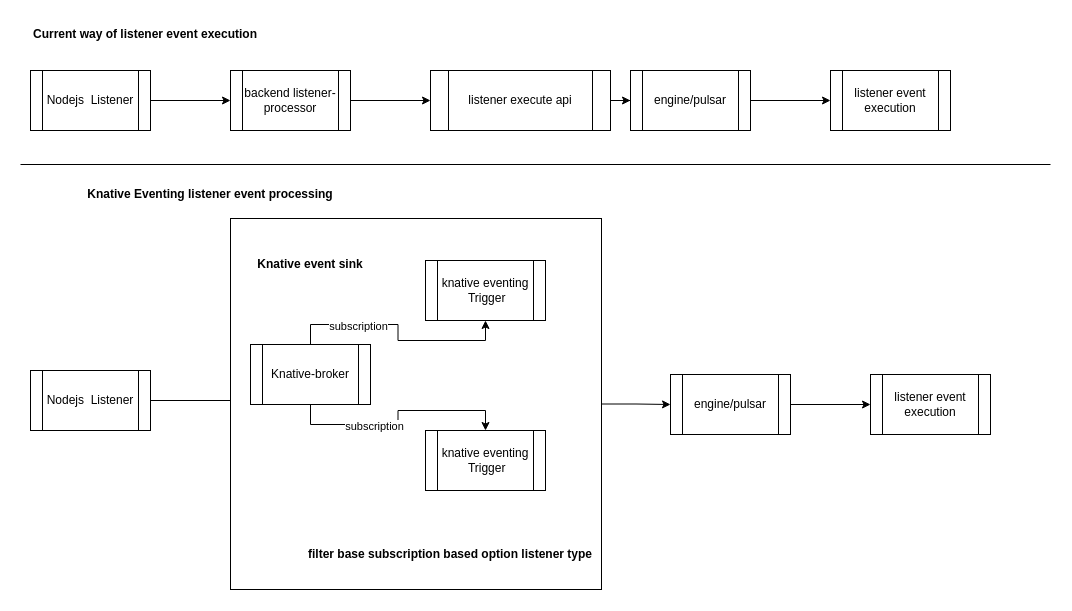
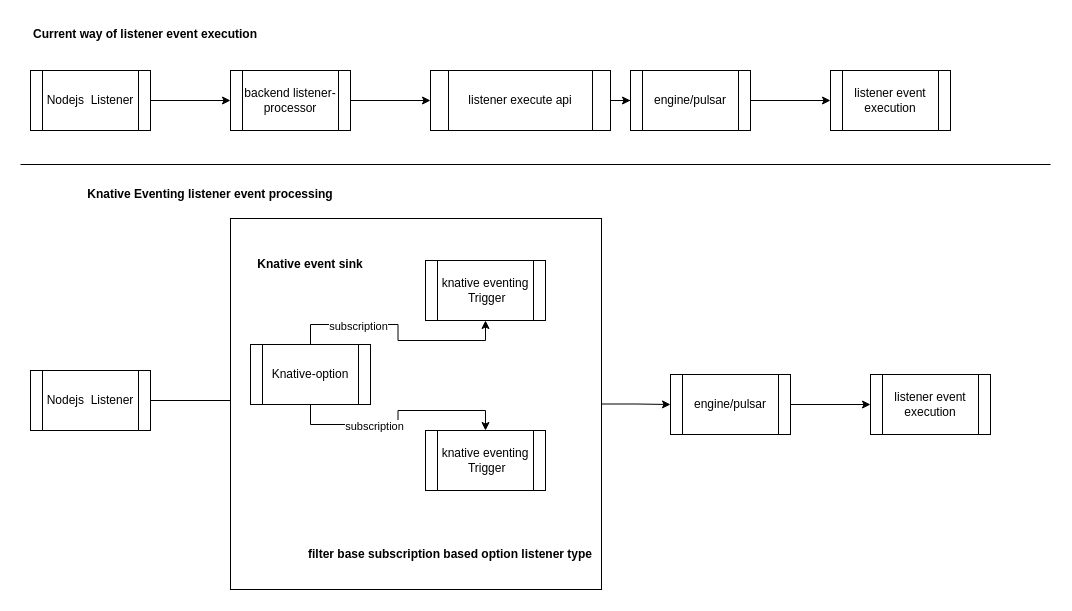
  <mxCell id="0" />
  <mxCell id="1" parent="0" />
  <mxCell id="2" value="" style="edgeStyle=orthogonalEdgeStyle;rounded=0;orthogonalLoop=1;jettySize=auto;html=1;" edge="1" parent="1" source="3" target="5"><mxGeometry relative="1" as="geometry" /></mxCell>
  <mxCell id="3" value="Nodejs &amp;nbsp;Listener" style="shape=process;whiteSpace=wrap;html=1;backgroundOutline=1;" vertex="1" parent="1"><mxGeometry x="30" y="70" width="120" height="60" as="geometry" /></mxCell>
  <mxCell id="4" value="" style="edgeStyle=orthogonalEdgeStyle;rounded=0;orthogonalLoop=1;jettySize=auto;html=1;" edge="1" parent="1" source="5" target="7"><mxGeometry relative="1" as="geometry" /></mxCell>
  <mxCell id="5" value="backend listener-processor" style="shape=process;whiteSpace=wrap;html=1;backgroundOutline=1;" vertex="1" parent="1"><mxGeometry x="230" y="70" width="120" height="60" as="geometry" /></mxCell>
  <mxCell id="6" value="" style="edgeStyle=orthogonalEdgeStyle;rounded=0;orthogonalLoop=1;jettySize=auto;html=1;" edge="1" parent="1" source="7" target="9"><mxGeometry relative="1" as="geometry" /></mxCell>
  <mxCell id="7" value="listener execute api" style="shape=process;whiteSpace=wrap;html=1;backgroundOutline=1;" vertex="1" parent="1"><mxGeometry x="430" y="70" width="180" height="60" as="geometry" /></mxCell>
  <mxCell id="8" value="" style="edgeStyle=orthogonalEdgeStyle;rounded=0;orthogonalLoop=1;jettySize=auto;html=1;" edge="1" parent="1" source="9" target="10"><mxGeometry relative="1" as="geometry" /></mxCell>
  <mxCell id="9" value="engine/pulsar" style="shape=process;whiteSpace=wrap;html=1;backgroundOutline=1;" vertex="1" parent="1"><mxGeometry x="630" y="70" width="120" height="60" as="geometry" /></mxCell>
  <mxCell id="10" value="listener event execution" style="shape=process;whiteSpace=wrap;html=1;backgroundOutline=1;" vertex="1" parent="1"><mxGeometry x="830" y="70" width="120" height="60" as="geometry" /></mxCell>
  <mxCell id="11" value="" style="line;strokeWidth=1;fillColor=none;align=left;verticalAlign=middle;spacingTop=-1;spacingLeft=3;spacingRight=3;rotatable=0;labelPosition=right;points=[];portConstraint=eastwest;strokeColor=inherit;" vertex="1" parent="1"><mxGeometry x="20" y="160" width="1030" height="8" as="geometry" /></mxCell>
  <mxCell id="12" value="Current way of listener event execution" style="text;align=center;fontStyle=1;verticalAlign=middle;spacingLeft=3;spacingRight=3;strokeColor=none;rotatable=0;points=[[0,0.5],[1,0.5]];portConstraint=eastwest;" vertex="1" parent="1"><mxGeometry x="20" y="20" width="250" height="26" as="geometry" /></mxCell>
  <mxCell id="13" value="Knative Eventing listener event processing" style="text;align=center;fontStyle=1;verticalAlign=middle;spacingLeft=3;spacingRight=3;strokeColor=none;rotatable=0;points=[[0,0.5],[1,0.5]];portConstraint=eastwest;" vertex="1" parent="1"><mxGeometry x="85" y="180" width="250" height="26" as="geometry" /></mxCell>
  <mxCell id="14" value="" style="edgeStyle=orthogonalEdgeStyle;rounded=0;orthogonalLoop=1;jettySize=auto;html=1;" edge="1" parent="1" source="15"><mxGeometry relative="1" as="geometry"><mxPoint x="260" y="280" as="targetPoint" /></mxGeometry></mxCell>
  <mxCell id="15" value="Nodejs &amp;nbsp;Listener" style="shape=process;whiteSpace=wrap;html=1;backgroundOutline=1;" vertex="1" parent="1"><mxGeometry x="30" y="370" width="120" height="60" as="geometry" /></mxCell>
  <mxCell id="16" style="edgeStyle=orthogonalEdgeStyle;rounded=0;orthogonalLoop=1;jettySize=auto;html=1;" edge="1" parent="1" source="17" target="27"><mxGeometry relative="1" as="geometry" /></mxCell>
  <mxCell id="17" value="" style="whiteSpace=wrap;html=1;aspect=fixed;" vertex="1" parent="1"><mxGeometry x="230" y="218" width="371" height="371" as="geometry" /></mxCell>
  <mxCell id="18" style="edgeStyle=orthogonalEdgeStyle;rounded=0;orthogonalLoop=1;jettySize=auto;html=1;exitX=0.5;exitY=0;exitDx=0;exitDy=0;" edge="1" parent="1" source="22" target="24"><mxGeometry relative="1" as="geometry" /></mxCell>
  <mxCell id="19" value="subscription" style="edgeLabel;html=1;align=center;verticalAlign=middle;resizable=0;points=[];" vertex="1" connectable="0" parent="18"><mxGeometry x="-0.42" y="-1" relative="1" as="geometry"><mxPoint as="offset" /></mxGeometry></mxCell>
  <mxCell id="20" style="edgeStyle=orthogonalEdgeStyle;rounded=0;orthogonalLoop=1;jettySize=auto;html=1;exitX=0.5;exitY=1;exitDx=0;exitDy=0;" edge="1" parent="1" source="22" target="25"><mxGeometry relative="1" as="geometry" /></mxCell>
  <mxCell id="21" value="subscription" style="edgeLabel;html=1;align=center;verticalAlign=middle;resizable=0;points=[];" vertex="1" connectable="0" parent="20"><mxGeometry x="-0.275" y="-1" relative="1" as="geometry"><mxPoint as="offset" /></mxGeometry></mxCell>
- <mxCell id="22" value="Knative-broker" style="shape=process;whiteSpace=wrap;html=1;backgroundOutline=1;" vertex="1" parent="1"><mxGeometry x="250" y="344" width="120" height="60" as="geometry" /></mxCell>
+ <mxCell id="22" value="Knative-option" style="shape=process;whiteSpace=wrap;html=1;backgroundOutline=1;" vertex="1" parent="1"><mxGeometry x="250" y="344" width="120" height="60" as="geometry" /></mxCell>
  <mxCell id="23" value="Knative event sink" style="text;align=center;fontStyle=1;verticalAlign=middle;spacingLeft=3;spacingRight=3;strokeColor=none;rotatable=0;points=[[0,0.5],[1,0.5]];portConstraint=eastwest;" vertex="1" parent="1"><mxGeometry x="240" y="250" width="140" height="26" as="geometry" /></mxCell>
  <mxCell id="24" value="knative eventing &amp;nbsp;Trigger" style="shape=process;whiteSpace=wrap;html=1;backgroundOutline=1;" vertex="1" parent="1"><mxGeometry x="425" y="260" width="120" height="60" as="geometry" /></mxCell>
  <mxCell id="25" value="knative eventing &amp;nbsp;Trigger" style="shape=process;whiteSpace=wrap;html=1;backgroundOutline=1;" vertex="1" parent="1"><mxGeometry x="425" y="430" width="120" height="60" as="geometry" /></mxCell>
  <mxCell id="26" value="" style="edgeStyle=orthogonalEdgeStyle;rounded=0;orthogonalLoop=1;jettySize=auto;html=1;" edge="1" parent="1" source="27" target="28"><mxGeometry relative="1" as="geometry" /></mxCell>
  <mxCell id="27" value="engine/pulsar" style="shape=process;whiteSpace=wrap;html=1;backgroundOutline=1;" vertex="1" parent="1"><mxGeometry x="670" y="374" width="120" height="60" as="geometry" /></mxCell>
  <mxCell id="28" value="listener event execution" style="shape=process;whiteSpace=wrap;html=1;backgroundOutline=1;" vertex="1" parent="1"><mxGeometry x="870" y="374" width="120" height="60" as="geometry" /></mxCell>
  <mxCell id="29" value="filter base subscription based option listener type" style="text;align=center;fontStyle=1;verticalAlign=middle;spacingLeft=3;spacingRight=3;strokeColor=none;rotatable=0;points=[[0,0.5],[1,0.5]];portConstraint=eastwest;" vertex="1" parent="1"><mxGeometry x="330" y="540" width="240" height="26" as="geometry" /></mxCell>
